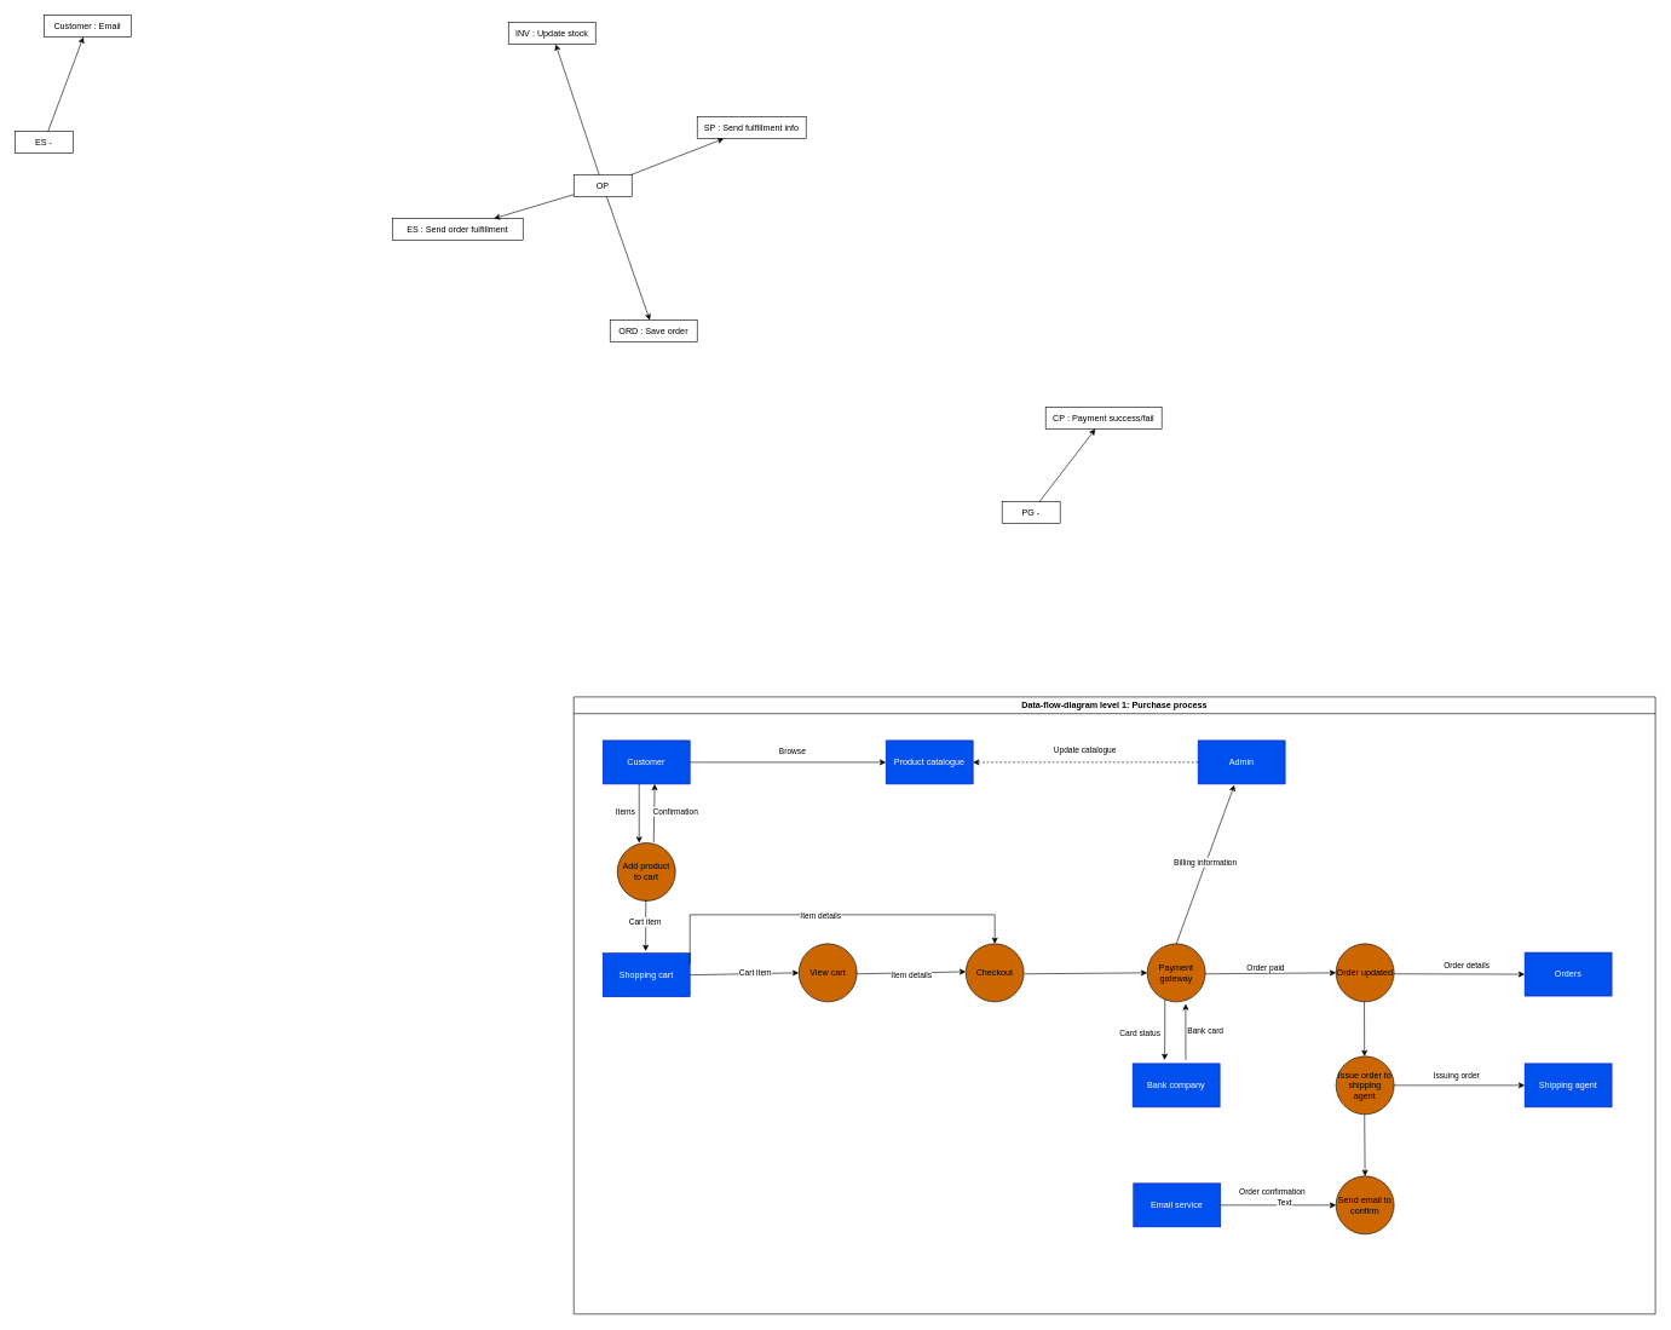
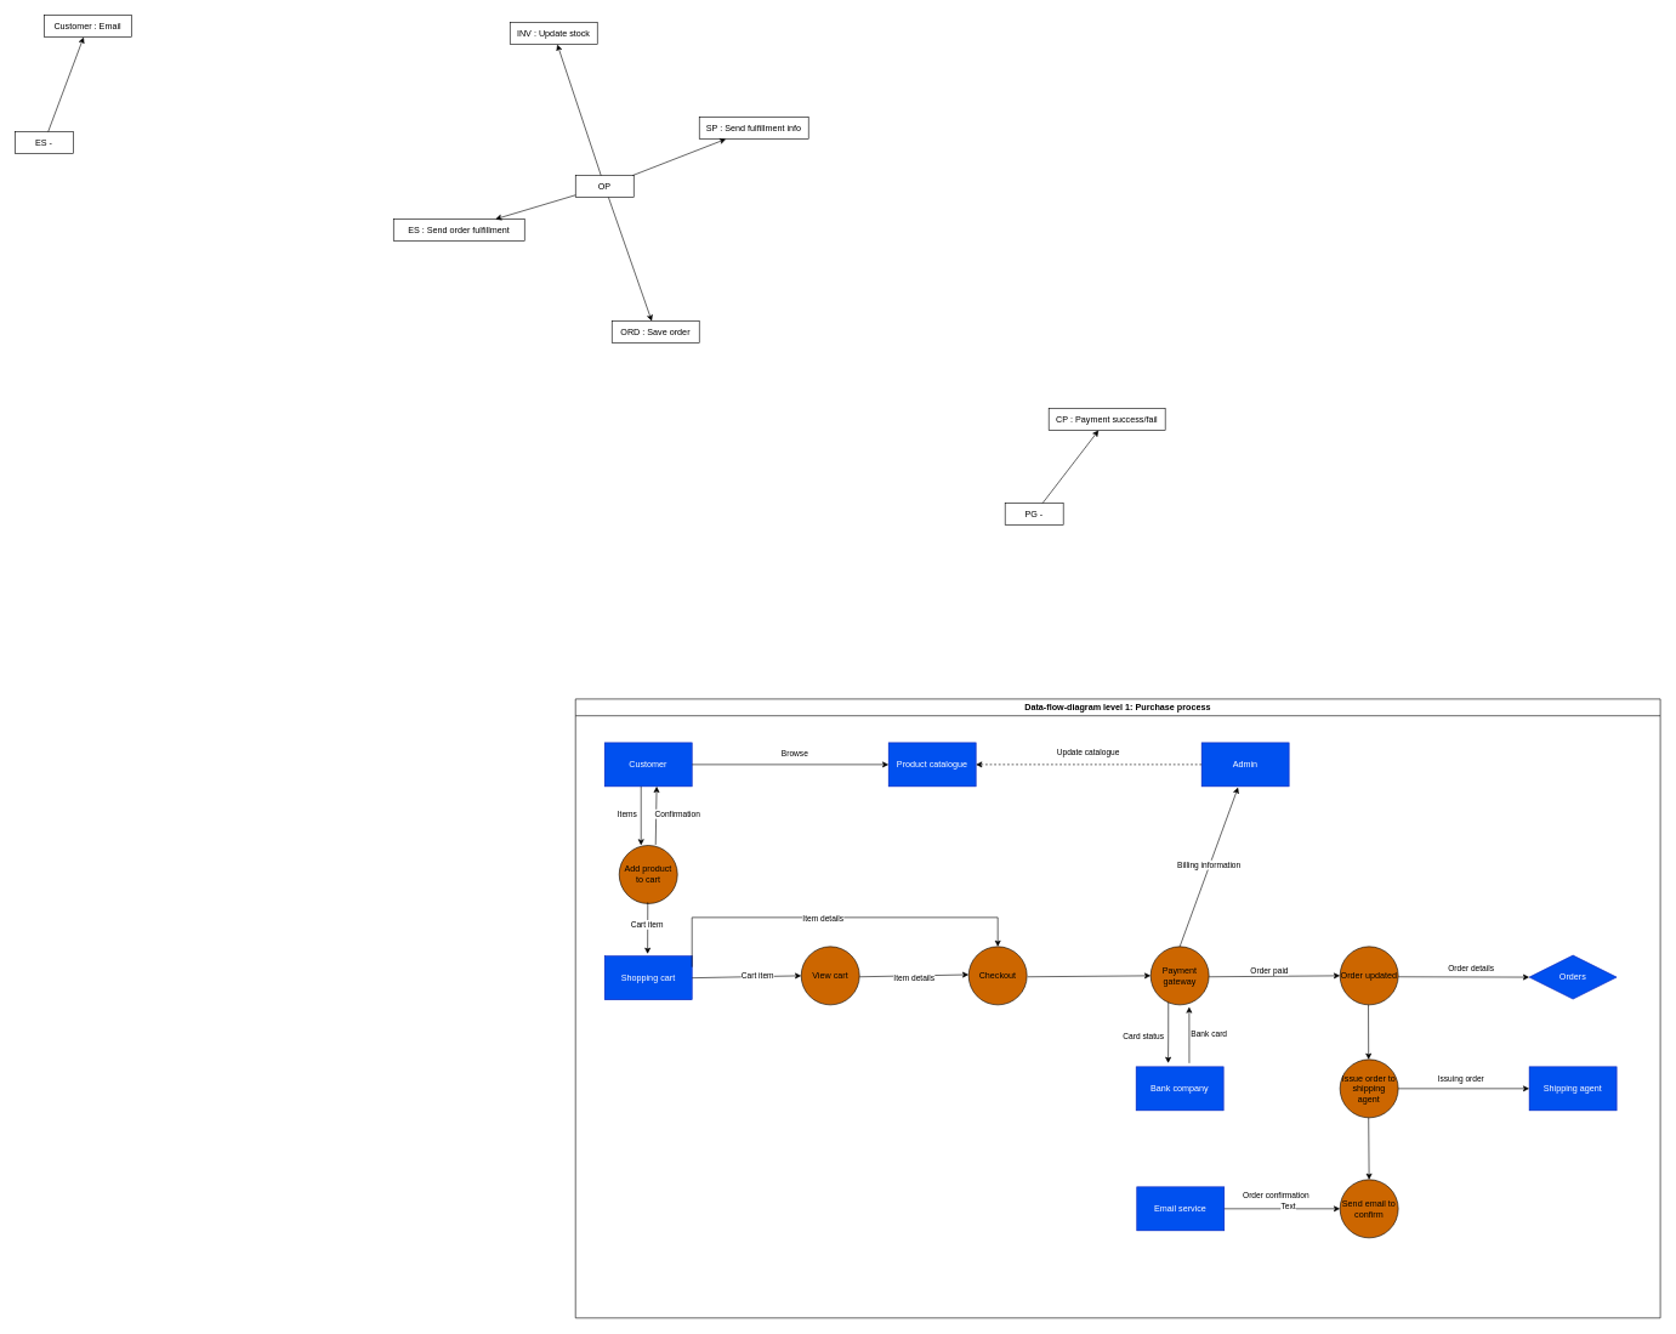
  <mxCell id="0" />
  <mxCell id="1" parent="0" />
  <mxCell id="2" value="Data-flow-diagram level 1: Purchase process" style="swimlane;whiteSpace=wrap;html=1;" vertex="1" parent="1"><mxGeometry x="790" y="959" width="1490" height="850" as="geometry" /></mxCell>
  <mxCell id="3" value="Customer" style="rounded=0;whiteSpace=wrap;html=1;fillColor=#0050ef;fontColor=#ffffff;strokeColor=#001DBC;" vertex="1" parent="2"><mxGeometry x="40" y="60" width="120" height="60" as="geometry" /></mxCell>
  <mxCell id="4" value="Product catalogue" style="rounded=0;whiteSpace=wrap;html=1;fillColor=#0050ef;fontColor=#ffffff;strokeColor=#001DBC;" vertex="1" parent="2"><mxGeometry x="430" y="60" width="120" height="60" as="geometry" /></mxCell>
  <mxCell id="5" value="Admin" style="rounded=0;whiteSpace=wrap;html=1;fillColor=#0050ef;fontColor=#ffffff;strokeColor=#001DBC;" vertex="1" parent="2"><mxGeometry x="860" y="60" width="120" height="60" as="geometry" /></mxCell>
  <mxCell id="6" value="" style="endArrow=classic;html=1;rounded=0;exitX=1;exitY=0.5;exitDx=0;exitDy=0;entryX=0;entryY=0.5;entryDx=0;entryDy=0;" edge="1" parent="2" source="3" target="4"><mxGeometry width="50" height="50" relative="1" as="geometry"><mxPoint x="340" y="270" as="sourcePoint" /><mxPoint x="390" y="220" as="targetPoint" /></mxGeometry></mxCell>
  <mxCell id="7" value="Browse" style="edgeLabel;html=1;align=center;verticalAlign=middle;resizable=0;points=[];" vertex="1" connectable="0" parent="6"><mxGeometry x="0.125" y="-4" relative="1" as="geometry"><mxPoint x="-12" y="-20" as="offset" /></mxGeometry></mxCell>
  <mxCell id="8" value="" style="endArrow=classic;html=1;rounded=0;exitX=0;exitY=0.5;exitDx=0;exitDy=0;dashed=1;" edge="1" parent="2" source="5" target="4"><mxGeometry width="50" height="50" relative="1" as="geometry"><mxPoint x="610" y="250" as="sourcePoint" /><mxPoint x="660" y="200" as="targetPoint" /></mxGeometry></mxCell>
  <mxCell id="9" value="Update catalogue" style="edgeLabel;html=1;align=center;verticalAlign=middle;resizable=0;points=[];" vertex="1" connectable="0" parent="8"><mxGeometry x="0.057" y="4" relative="1" as="geometry"><mxPoint x="7" y="-22" as="offset" /></mxGeometry></mxCell>
  <mxCell id="10" value="Add product to cart" style="ellipse;whiteSpace=wrap;html=1;aspect=fixed;fillColor=#CC6600;" vertex="1" parent="2"><mxGeometry x="60" y="201" width="80" height="80" as="geometry" /></mxCell>
  <mxCell id="11" value="Shopping cart" style="rounded=0;whiteSpace=wrap;html=1;fillColor=#0050ef;fontColor=#ffffff;strokeColor=#001DBC;" vertex="1" parent="2"><mxGeometry x="40" y="353" width="120" height="60" as="geometry" /></mxCell>
  <mxCell id="12" value="View cart" style="ellipse;whiteSpace=wrap;html=1;aspect=fixed;fillColor=#CC6600;" vertex="1" parent="2"><mxGeometry x="310" y="340" width="80" height="80" as="geometry" /></mxCell>
  <mxCell id="13" value="Checkout" style="ellipse;whiteSpace=wrap;html=1;aspect=fixed;fillColor=#CC6600;" vertex="1" parent="2"><mxGeometry x="540" y="340" width="80" height="80" as="geometry" /></mxCell>
  <mxCell id="14" value="" style="edgeStyle=orthogonalEdgeStyle;rounded=0;orthogonalLoop=1;jettySize=auto;html=1;exitX=0.304;exitY=0.909;exitDx=0;exitDy=0;exitPerimeter=0;" edge="1" parent="2" source="16"><mxGeometry relative="1" as="geometry"><mxPoint x="814" y="500" as="targetPoint" /></mxGeometry></mxCell>
  <mxCell id="15" value="Card status" style="edgeLabel;html=1;align=center;verticalAlign=middle;resizable=0;points=[];" vertex="1" connectable="0" parent="14"><mxGeometry x="0.168" y="-4" relative="1" as="geometry"><mxPoint x="-31" y="-1" as="offset" /></mxGeometry></mxCell>
  <mxCell id="16" value="Payment gateway" style="ellipse;whiteSpace=wrap;html=1;aspect=fixed;fillColor=#CC6600;" vertex="1" parent="2"><mxGeometry x="790" y="340" width="80" height="80" as="geometry" /></mxCell>
  <mxCell id="17" value="Bank company" style="rounded=0;whiteSpace=wrap;html=1;fillColor=#0050ef;fontColor=#ffffff;strokeColor=#001DBC;" vertex="1" parent="2"><mxGeometry x="770" y="505" width="120" height="60" as="geometry" /></mxCell>
- <mxCell id="18" value="Orders" style="rounded=0;whiteSpace=wrap;html=1;fillColor=#0050ef;fontColor=#ffffff;strokeColor=#001DBC;" vertex="1" parent="2"><mxGeometry x="1310" y="352" width="120" height="60" as="geometry" /></mxCell>
+ <mxCell id="18" value="Orders" style="rhombus;whiteSpace=wrap;html=1;fillColor=#0050ef;fontColor=#ffffff;strokeColor=#001DBC;" vertex="1" parent="2"><mxGeometry x="1310" y="352" width="120" height="60" as="geometry" /></mxCell>
  <mxCell id="19" value="Order updated" style="ellipse;whiteSpace=wrap;html=1;aspect=fixed;fillColor=#CC6600;" vertex="1" parent="2"><mxGeometry x="1050" y="340" width="80" height="80" as="geometry" /></mxCell>
  <mxCell id="20" value="Issue order to shipping agent" style="ellipse;whiteSpace=wrap;html=1;aspect=fixed;fillColor=#CC6600;" vertex="1" parent="2"><mxGeometry x="1050" y="495" width="80" height="80" as="geometry" /></mxCell>
  <mxCell id="21" value="Shipping agent" style="rounded=0;whiteSpace=wrap;html=1;fillColor=#0050ef;fontColor=#ffffff;strokeColor=#001DBC;" vertex="1" parent="2"><mxGeometry x="1310" y="505" width="120" height="60" as="geometry" /></mxCell>
  <mxCell id="22" value="Email service" style="rounded=0;whiteSpace=wrap;html=1;fillColor=#0050ef;fontColor=#ffffff;strokeColor=#001DBC;" vertex="1" parent="2"><mxGeometry x="771" y="670" width="120" height="60" as="geometry" /></mxCell>
  <mxCell id="23" value="Send email to confirm" style="ellipse;whiteSpace=wrap;html=1;aspect=fixed;fillColor=#CC6600;" vertex="1" parent="2"><mxGeometry x="1050" y="660" width="80" height="80" as="geometry" /></mxCell>
  <mxCell id="24" value="" style="endArrow=classic;html=1;rounded=0;exitX=0.5;exitY=1;exitDx=0;exitDy=0;entryX=0.5;entryY=0;entryDx=0;entryDy=0;" edge="1" parent="2"><mxGeometry width="50" height="50" relative="1" as="geometry"><mxPoint x="90" y="120" as="sourcePoint" /><mxPoint x="90" y="201" as="targetPoint" /></mxGeometry></mxCell>
  <mxCell id="25" value="Items" style="edgeLabel;html=1;align=center;verticalAlign=middle;resizable=0;points=[];" vertex="1" connectable="0" parent="24"><mxGeometry x="-0.086" y="1" relative="1" as="geometry"><mxPoint x="-21" as="offset" /></mxGeometry></mxCell>
  <mxCell id="26" value="" style="endArrow=classic;html=1;rounded=0;exitX=0.5;exitY=1;exitDx=0;exitDy=0;" edge="1" parent="2"><mxGeometry width="50" height="50" relative="1" as="geometry"><mxPoint x="99.29" y="279" as="sourcePoint" /><mxPoint x="99" y="350" as="targetPoint" /></mxGeometry></mxCell>
  <mxCell id="27" value="Cart item" style="edgeLabel;html=1;align=center;verticalAlign=middle;resizable=0;points=[];" vertex="1" connectable="0" parent="26"><mxGeometry x="-0.09" y="-2" relative="1" as="geometry"><mxPoint y="-1" as="offset" /></mxGeometry></mxCell>
  <mxCell id="28" value="" style="endArrow=classic;html=1;rounded=0;exitX=1;exitY=0.5;exitDx=0;exitDy=0;entryX=0;entryY=0.5;entryDx=0;entryDy=0;" edge="1" parent="2" source="11" target="12"><mxGeometry width="50" height="50" relative="1" as="geometry"><mxPoint x="390" y="260" as="sourcePoint" /><mxPoint x="440" y="210" as="targetPoint" /></mxGeometry></mxCell>
  <mxCell id="29" value="Cart item" style="edgeLabel;html=1;align=center;verticalAlign=middle;resizable=0;points=[];" vertex="1" connectable="0" parent="28"><mxGeometry x="0.409" relative="1" as="geometry"><mxPoint x="-16" y="-1" as="offset" /></mxGeometry></mxCell>
  <mxCell id="30" value="" style="endArrow=classic;html=1;rounded=0;exitX=1;exitY=0.5;exitDx=0;exitDy=0;entryX=0;entryY=0.5;entryDx=0;entryDy=0;" edge="1" parent="2"><mxGeometry width="50" height="50" relative="1" as="geometry"><mxPoint x="390" y="381.5" as="sourcePoint" /><mxPoint x="540" y="378.5" as="targetPoint" /></mxGeometry></mxCell>
  <mxCell id="31" value="Item details" style="edgeLabel;html=1;align=center;verticalAlign=middle;resizable=0;points=[];" vertex="1" connectable="0" parent="30"><mxGeometry x="-0.01" y="-3" relative="1" as="geometry"><mxPoint as="offset" /></mxGeometry></mxCell>
  <mxCell id="32" value="" style="endArrow=classic;html=1;rounded=0;exitX=1;exitY=0.5;exitDx=0;exitDy=0;entryX=0;entryY=0.5;entryDx=0;entryDy=0;" edge="1" parent="2" target="16"><mxGeometry width="50" height="50" relative="1" as="geometry"><mxPoint x="621" y="381.5" as="sourcePoint" /><mxPoint x="771" y="379" as="targetPoint" /></mxGeometry></mxCell>
  <mxCell id="33" value="" style="endArrow=classic;html=1;rounded=0;exitX=1;exitY=0.5;exitDx=0;exitDy=0;entryX=0;entryY=0.5;entryDx=0;entryDy=0;" edge="1" parent="2" target="19"><mxGeometry width="50" height="50" relative="1" as="geometry"><mxPoint x="870" y="381.5" as="sourcePoint" /><mxPoint x="1020" y="378.5" as="targetPoint" /></mxGeometry></mxCell>
  <mxCell id="34" value="Order paid" style="edgeLabel;html=1;align=center;verticalAlign=middle;resizable=0;points=[];" vertex="1" connectable="0" parent="33"><mxGeometry x="-0.074" y="8" relative="1" as="geometry"><mxPoint as="offset" /></mxGeometry></mxCell>
  <mxCell id="35" value="" style="endArrow=classic;html=1;rounded=0;exitX=1;exitY=0.5;exitDx=0;exitDy=0;entryX=0;entryY=0.5;entryDx=0;entryDy=0;" edge="1" parent="2" target="18"><mxGeometry width="50" height="50" relative="1" as="geometry"><mxPoint x="1130" y="381.5" as="sourcePoint" /><mxPoint x="1280" y="378.5" as="targetPoint" /></mxGeometry></mxCell>
  <mxCell id="36" value="Order details" style="edgeLabel;html=1;align=center;verticalAlign=middle;resizable=0;points=[];" vertex="1" connectable="0" parent="35"><mxGeometry x="0.084" y="-4" relative="1" as="geometry"><mxPoint x="2" y="-16" as="offset" /></mxGeometry></mxCell>
  <mxCell id="37" value="" style="endArrow=classic;html=1;rounded=0;exitX=1;exitY=0.5;exitDx=0;exitDy=0;entryX=0;entryY=0.5;entryDx=0;entryDy=0;" edge="1" parent="2" target="21"><mxGeometry width="50" height="50" relative="1" as="geometry"><mxPoint x="1130.0" y="535" as="sourcePoint" /><mxPoint x="1290" y="535" as="targetPoint" /></mxGeometry></mxCell>
  <mxCell id="38" value="Issuing order" style="edgeLabel;html=1;align=center;verticalAlign=middle;resizable=0;points=[];" vertex="1" connectable="0" parent="37"><mxGeometry x="-0.059" y="-2" relative="1" as="geometry"><mxPoint y="-17" as="offset" /></mxGeometry></mxCell>
  <mxCell id="39" value="" style="endArrow=classic;html=1;rounded=0;entryX=0.5;entryY=0;entryDx=0;entryDy=0;" edge="1" parent="2"><mxGeometry width="50" height="50" relative="1" as="geometry"><mxPoint x="1089" y="420" as="sourcePoint" /><mxPoint x="1089.29" y="495" as="targetPoint" /></mxGeometry></mxCell>
  <mxCell id="40" value="" style="endArrow=classic;html=1;rounded=0;entryX=0.5;entryY=0;entryDx=0;entryDy=0;" edge="1" parent="2" target="23"><mxGeometry width="50" height="50" relative="1" as="geometry"><mxPoint x="1089.29" y="575" as="sourcePoint" /><mxPoint x="1089.58" y="650" as="targetPoint" /></mxGeometry></mxCell>
  <mxCell id="41" value="" style="endArrow=classic;html=1;rounded=0;exitX=1;exitY=0.5;exitDx=0;exitDy=0;entryX=0;entryY=0.5;entryDx=0;entryDy=0;" edge="1" parent="2" source="22" target="23"><mxGeometry width="50" height="50" relative="1" as="geometry"><mxPoint x="1000" y="730" as="sourcePoint" /><mxPoint x="1050" y="680" as="targetPoint" /></mxGeometry></mxCell>
  <mxCell id="42" value="Order confirmation" style="edgeLabel;html=1;align=center;verticalAlign=middle;resizable=0;points=[];" vertex="1" connectable="0" parent="41"><mxGeometry x="-0.109" y="4" relative="1" as="geometry"><mxPoint x="-1" y="-16" as="offset" /></mxGeometry></mxCell>
  <mxCell id="43" value="Text" style="edgeLabel;html=1;align=center;verticalAlign=middle;resizable=0;points=[];" vertex="1" connectable="0" parent="41"><mxGeometry x="0.107" y="4" relative="1" as="geometry"><mxPoint x="-1" as="offset" /></mxGeometry></mxCell>
  <mxCell id="44" value="" style="endArrow=classic;html=1;rounded=0;exitX=0.5;exitY=0;exitDx=0;exitDy=0;entryX=0.417;entryY=1.021;entryDx=0;entryDy=0;entryPerimeter=0;" edge="1" parent="2" source="16" target="5"><mxGeometry width="50" height="50" relative="1" as="geometry"><mxPoint x="940" y="300" as="sourcePoint" /><mxPoint x="990" y="250" as="targetPoint" /></mxGeometry></mxCell>
  <mxCell id="45" value="Billing information" style="edgeLabel;html=1;align=center;verticalAlign=middle;resizable=0;points=[];" vertex="1" connectable="0" parent="44"><mxGeometry x="0.018" y="1" relative="1" as="geometry"><mxPoint as="offset" /></mxGeometry></mxCell>
  <mxCell id="46" value="" style="endArrow=classic;html=1;rounded=0;exitX=1;exitY=0.25;exitDx=0;exitDy=0;entryX=0.5;entryY=0;entryDx=0;entryDy=0;" edge="1" parent="2" source="11" target="13"><mxGeometry width="50" height="50" relative="1" as="geometry"><mxPoint x="338.56" y="320.0" as="sourcePoint" /><mxPoint x="190" y="322.4" as="targetPoint" /><Array as="points"><mxPoint x="160" y="300" /><mxPoint x="360" y="300" /><mxPoint x="580" y="300" /></Array></mxGeometry></mxCell>
  <mxCell id="47" value="Item details" style="edgeLabel;html=1;align=center;verticalAlign=middle;resizable=0;points=[];" vertex="1" connectable="0" parent="46"><mxGeometry x="-0.061" y="-1" relative="1" as="geometry"><mxPoint x="-1" as="offset" /></mxGeometry></mxCell>
  <mxCell id="48" value="" style="endArrow=classic;html=1;rounded=0;entryX=0.661;entryY=1.034;entryDx=0;entryDy=0;entryPerimeter=0;" edge="1" parent="2" target="16"><mxGeometry width="50" height="50" relative="1" as="geometry"><mxPoint x="843" y="500" as="sourcePoint" /><mxPoint x="900" y="440" as="targetPoint" /></mxGeometry></mxCell>
  <mxCell id="49" value="Bank card" style="edgeLabel;html=1;align=center;verticalAlign=middle;resizable=0;points=[];" vertex="1" connectable="0" parent="48"><mxGeometry x="0.039" y="-3" relative="1" as="geometry"><mxPoint x="24" as="offset" /></mxGeometry></mxCell>
  <mxCell id="50" value="" style="endArrow=classic;html=1;rounded=0;entryX=0.679;entryY=0.998;entryDx=0;entryDy=0;entryPerimeter=0;" edge="1" parent="2"><mxGeometry width="50" height="50" relative="1" as="geometry"><mxPoint x="110" y="200.12" as="sourcePoint" /><mxPoint x="111.48" y="120.0" as="targetPoint" /></mxGeometry></mxCell>
  <mxCell id="51" value="Confirmation" style="edgeLabel;html=1;align=center;verticalAlign=middle;resizable=0;points=[];" vertex="1" connectable="0" parent="50"><mxGeometry x="0.078" y="-3" relative="1" as="geometry"><mxPoint x="26" as="offset" /></mxGeometry></mxCell>
  <mxCell id="52" value="PG -" style="whiteSpace=wrap;html=1;" vertex="1" parent="1"><mxGeometry x="1380" y="690" width="80" height="30" as="geometry" /></mxCell>
  <mxCell id="53" value=" CP : Payment success/fail" style="whiteSpace=wrap;html=1;" vertex="1" parent="1"><mxGeometry x="1440" y="560" width="160" height="30" as="geometry" /></mxCell>
  <mxCell id="54" value="" style="rounded=0;" edge="1" source="52" target="53" parent="1"><mxGeometry relative="1" as="geometry" /></mxCell>
  <mxCell id="55" value="OP " style="whiteSpace=wrap;html=1;" vertex="1" parent="1"><mxGeometry x="790" y="240" width="80" height="30" as="geometry" /></mxCell>
  <mxCell id="56" value=" ORD : Save order" style="whiteSpace=wrap;html=1;" vertex="1" parent="1"><mxGeometry x="840" y="440" width="120" height="30" as="geometry" /></mxCell>
  <mxCell id="57" value="" style="rounded=0;" edge="1" source="55" target="56" parent="1"><mxGeometry relative="1" as="geometry" /></mxCell>
  <mxCell id="58" value=" INV : Update stock" style="whiteSpace=wrap;html=1;" vertex="1" parent="1"><mxGeometry x="700" y="30" width="120" height="30" as="geometry" /></mxCell>
  <mxCell id="59" value="" style="rounded=0;" edge="1" source="55" target="58" parent="1"><mxGeometry relative="1" as="geometry" /></mxCell>
  <mxCell id="60" value=" SP : Send fulfillment info" style="whiteSpace=wrap;html=1;" vertex="1" parent="1"><mxGeometry x="960" y="160" width="150" height="30" as="geometry" /></mxCell>
  <mxCell id="61" value="" style="rounded=0;" edge="1" source="55" target="60" parent="1"><mxGeometry relative="1" as="geometry" /></mxCell>
  <mxCell id="62" value=" ES : Send order fulfillment" style="whiteSpace=wrap;html=1;" vertex="1" parent="1"><mxGeometry x="540" y="300" width="180" height="30" as="geometry" /></mxCell>
  <mxCell id="63" value="" style="rounded=0;" edge="1" source="55" target="62" parent="1"><mxGeometry relative="1" as="geometry" /></mxCell>
  <mxCell id="64" value="ES -" style="whiteSpace=wrap;html=1;" vertex="1" parent="1"><mxGeometry x="20" y="180" width="80" height="30" as="geometry" /></mxCell>
  <mxCell id="65" value=" Customer : Email" style="whiteSpace=wrap;html=1;" vertex="1" parent="1"><mxGeometry x="60" y="20" width="120" height="30" as="geometry" /></mxCell>
  <mxCell id="66" value="" style="rounded=0;" edge="1" source="64" target="65" parent="1"><mxGeometry relative="1" as="geometry" /></mxCell>
